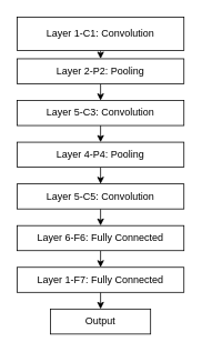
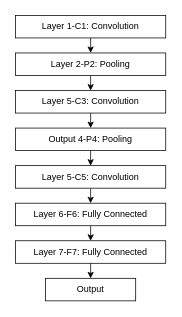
  <mxCell id="0" />
  <mxCell id="1" parent="0" />
  <mxCell id="2" style="edgeStyle=orthogonalEdgeStyle;rounded=0;orthogonalLoop=1;jettySize=auto;html=1;exitX=0.5;exitY=1;exitDx=0;exitDy=0;entryX=0.5;entryY=0;entryDx=0;entryDy=0;" edge="1" parent="1" source="3" target="5"><mxGeometry relative="1" as="geometry" /></mxCell>
- <mxCell id="3" value="Layer 1-C1: Convolution" style="rounded=0;whiteSpace=wrap;html=1;" vertex="1" parent="1"><mxGeometry x="20" y="20" width="200" height="40" as="geometry" /></mxCell>
+ <mxCell id="3" value="Layer 1-C1: Convolution" style="rounded=0;whiteSpace=wrap;html=1;" vertex="1" parent="1"><mxGeometry x="20" y="20" width="200" height="30" as="geometry" /></mxCell>
  <mxCell id="4" style="edgeStyle=orthogonalEdgeStyle;rounded=0;orthogonalLoop=1;jettySize=auto;html=1;exitX=0.5;exitY=1;exitDx=0;exitDy=0;entryX=0.5;entryY=0;entryDx=0;entryDy=0;" edge="1" parent="1" source="5" target="7"><mxGeometry relative="1" as="geometry" /></mxCell>
  <mxCell id="5" value="Layer 2-P2: Pooling" style="rounded=0;whiteSpace=wrap;html=1;" vertex="1" parent="1"><mxGeometry x="20" y="70" width="200" height="30" as="geometry" /></mxCell>
  <mxCell id="6" style="edgeStyle=orthogonalEdgeStyle;rounded=0;orthogonalLoop=1;jettySize=auto;html=1;exitX=0.5;exitY=1;exitDx=0;exitDy=0;entryX=0.5;entryY=0;entryDx=0;entryDy=0;" edge="1" parent="1" source="7" target="9"><mxGeometry relative="1" as="geometry" /></mxCell>
  <mxCell id="7" value="Layer 5-C3: Convolution" style="rounded=0;whiteSpace=wrap;html=1;" vertex="1" parent="1"><mxGeometry x="20" y="120" width="200" height="30" as="geometry" /></mxCell>
  <mxCell id="8" style="edgeStyle=orthogonalEdgeStyle;rounded=0;orthogonalLoop=1;jettySize=auto;html=1;exitX=0.5;exitY=1;exitDx=0;exitDy=0;entryX=0.5;entryY=0;entryDx=0;entryDy=0;" edge="1" parent="1" source="9" target="11"><mxGeometry relative="1" as="geometry" /></mxCell>
- <mxCell id="9" value="Layer 4-P4: Pooling" style="rounded=0;whiteSpace=wrap;html=1;" vertex="1" parent="1"><mxGeometry x="20" y="170" width="200" height="30" as="geometry" /></mxCell>
+ <mxCell id="9" value="Output 4-P4: Pooling" style="rounded=0;whiteSpace=wrap;html=1;" vertex="1" parent="1"><mxGeometry x="20" y="170" width="200" height="30" as="geometry" /></mxCell>
  <mxCell id="10" style="edgeStyle=orthogonalEdgeStyle;rounded=0;orthogonalLoop=1;jettySize=auto;html=1;exitX=0.5;exitY=1;exitDx=0;exitDy=0;entryX=0.5;entryY=0;entryDx=0;entryDy=0;" edge="1" parent="1" source="11" target="13"><mxGeometry relative="1" as="geometry" /></mxCell>
  <mxCell id="11" value="Layer 5-C5: Convolution" style="rounded=0;whiteSpace=wrap;html=1;" vertex="1" parent="1"><mxGeometry x="20" y="220" width="200" height="30" as="geometry" /></mxCell>
  <mxCell id="12" style="edgeStyle=orthogonalEdgeStyle;rounded=0;orthogonalLoop=1;jettySize=auto;html=1;exitX=0.5;exitY=1;exitDx=0;exitDy=0;entryX=0.5;entryY=0;entryDx=0;entryDy=0;" edge="1" parent="1" source="13" target="15"><mxGeometry relative="1" as="geometry" /></mxCell>
  <mxCell id="13" value="Layer 6-F6: Fully Connected" style="rounded=0;whiteSpace=wrap;html=1;" vertex="1" parent="1"><mxGeometry x="20" y="270" width="200" height="30" as="geometry" /></mxCell>
  <mxCell id="14" style="edgeStyle=orthogonalEdgeStyle;rounded=0;orthogonalLoop=1;jettySize=auto;html=1;exitX=0.5;exitY=1;exitDx=0;exitDy=0;entryX=0.5;entryY=0;entryDx=0;entryDy=0;" edge="1" parent="1" source="15" target="16"><mxGeometry relative="1" as="geometry" /></mxCell>
- <mxCell id="15" value="Layer 1-F7: Fully Connected" style="rounded=0;whiteSpace=wrap;html=1;" vertex="1" parent="1"><mxGeometry x="20" y="320" width="200" height="30" as="geometry" /></mxCell>
+ <mxCell id="15" value="Layer 7-F7: Fully Connected" style="rounded=0;whiteSpace=wrap;html=1;" vertex="1" parent="1"><mxGeometry x="20" y="320" width="200" height="30" as="geometry" /></mxCell>
  <mxCell id="16" value="Output" style="rounded=0;whiteSpace=wrap;html=1;" vertex="1" parent="1"><mxGeometry x="60" y="370" width="120" height="30" as="geometry" /></mxCell>
